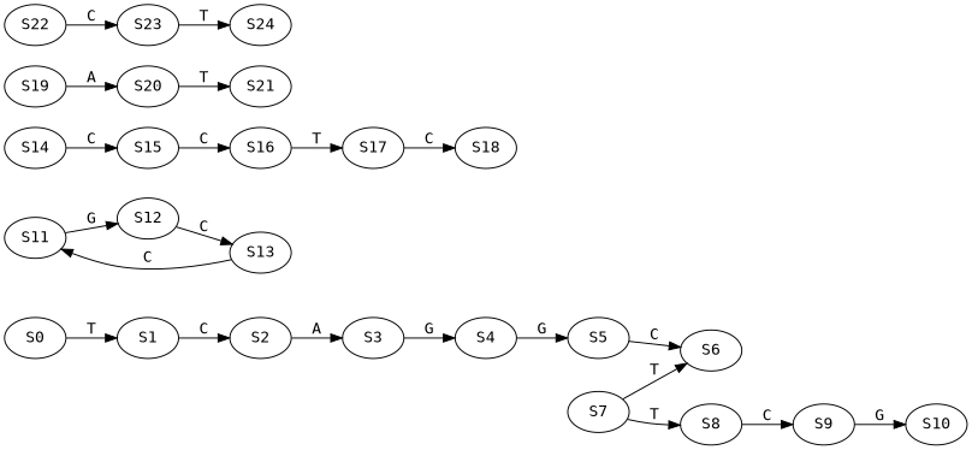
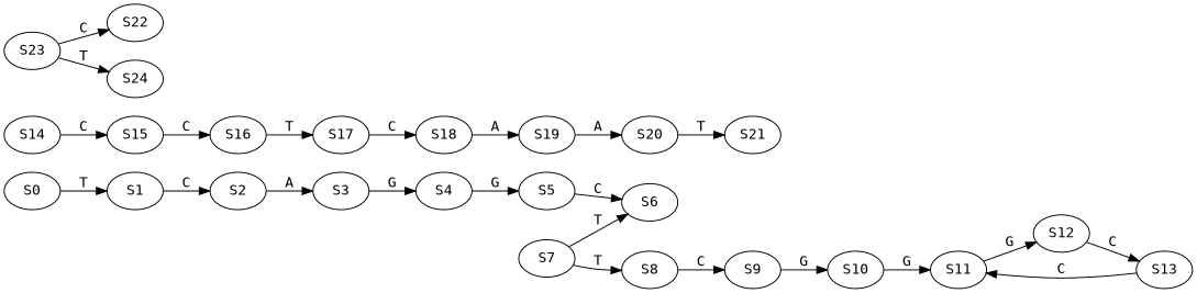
  strict digraph {
    fontname="DejaVu Sans Mono"
    rankdir=LR
    node [fontname="DejaVu Sans Mono"]
    edge [fontname="DejaVu Sans Mono"]
    S0
    S1
    S2
    S3
    S4
    S5
    S6
    S7
    S8
    S9
    S10
    S11
    S12
    S13
    S14
    S15
    S16
    S17
    S18
    S19
    S20
    S21
    S22
    S23
    S24
    S0 -> S1 [label=T]
    S1 -> S2 [label=C]
    S2 -> S3 [label=A]
    S3 -> S4 [label=G]
    S4 -> S5 [label=G]
    S5 -> S6 [label=C]
    S7 -> S6 [label=T]
    S7 -> S8 [label=T]
    S8 -> S9 [label=C]
    S9 -> S10 [label=G]
+   S10 -> S11 [label=G]
    S11 -> S12 [label=G]
    S12 -> S13 [label=C]
    S13 -> S11 [label=C]
    S14 -> S15 [label=C]
    S15 -> S16 [label=C]
    S16 -> S17 [label=T]
    S17 -> S18 [label=C]
+   S18 -> S19 [label=A]
    S19 -> S20 [label=A]
    S20 -> S21 [label=T]
-   S22 -> S23 [label=C]
+   S23 -> S22 [label=C]
    S23 -> S24 [label=T]
  }
